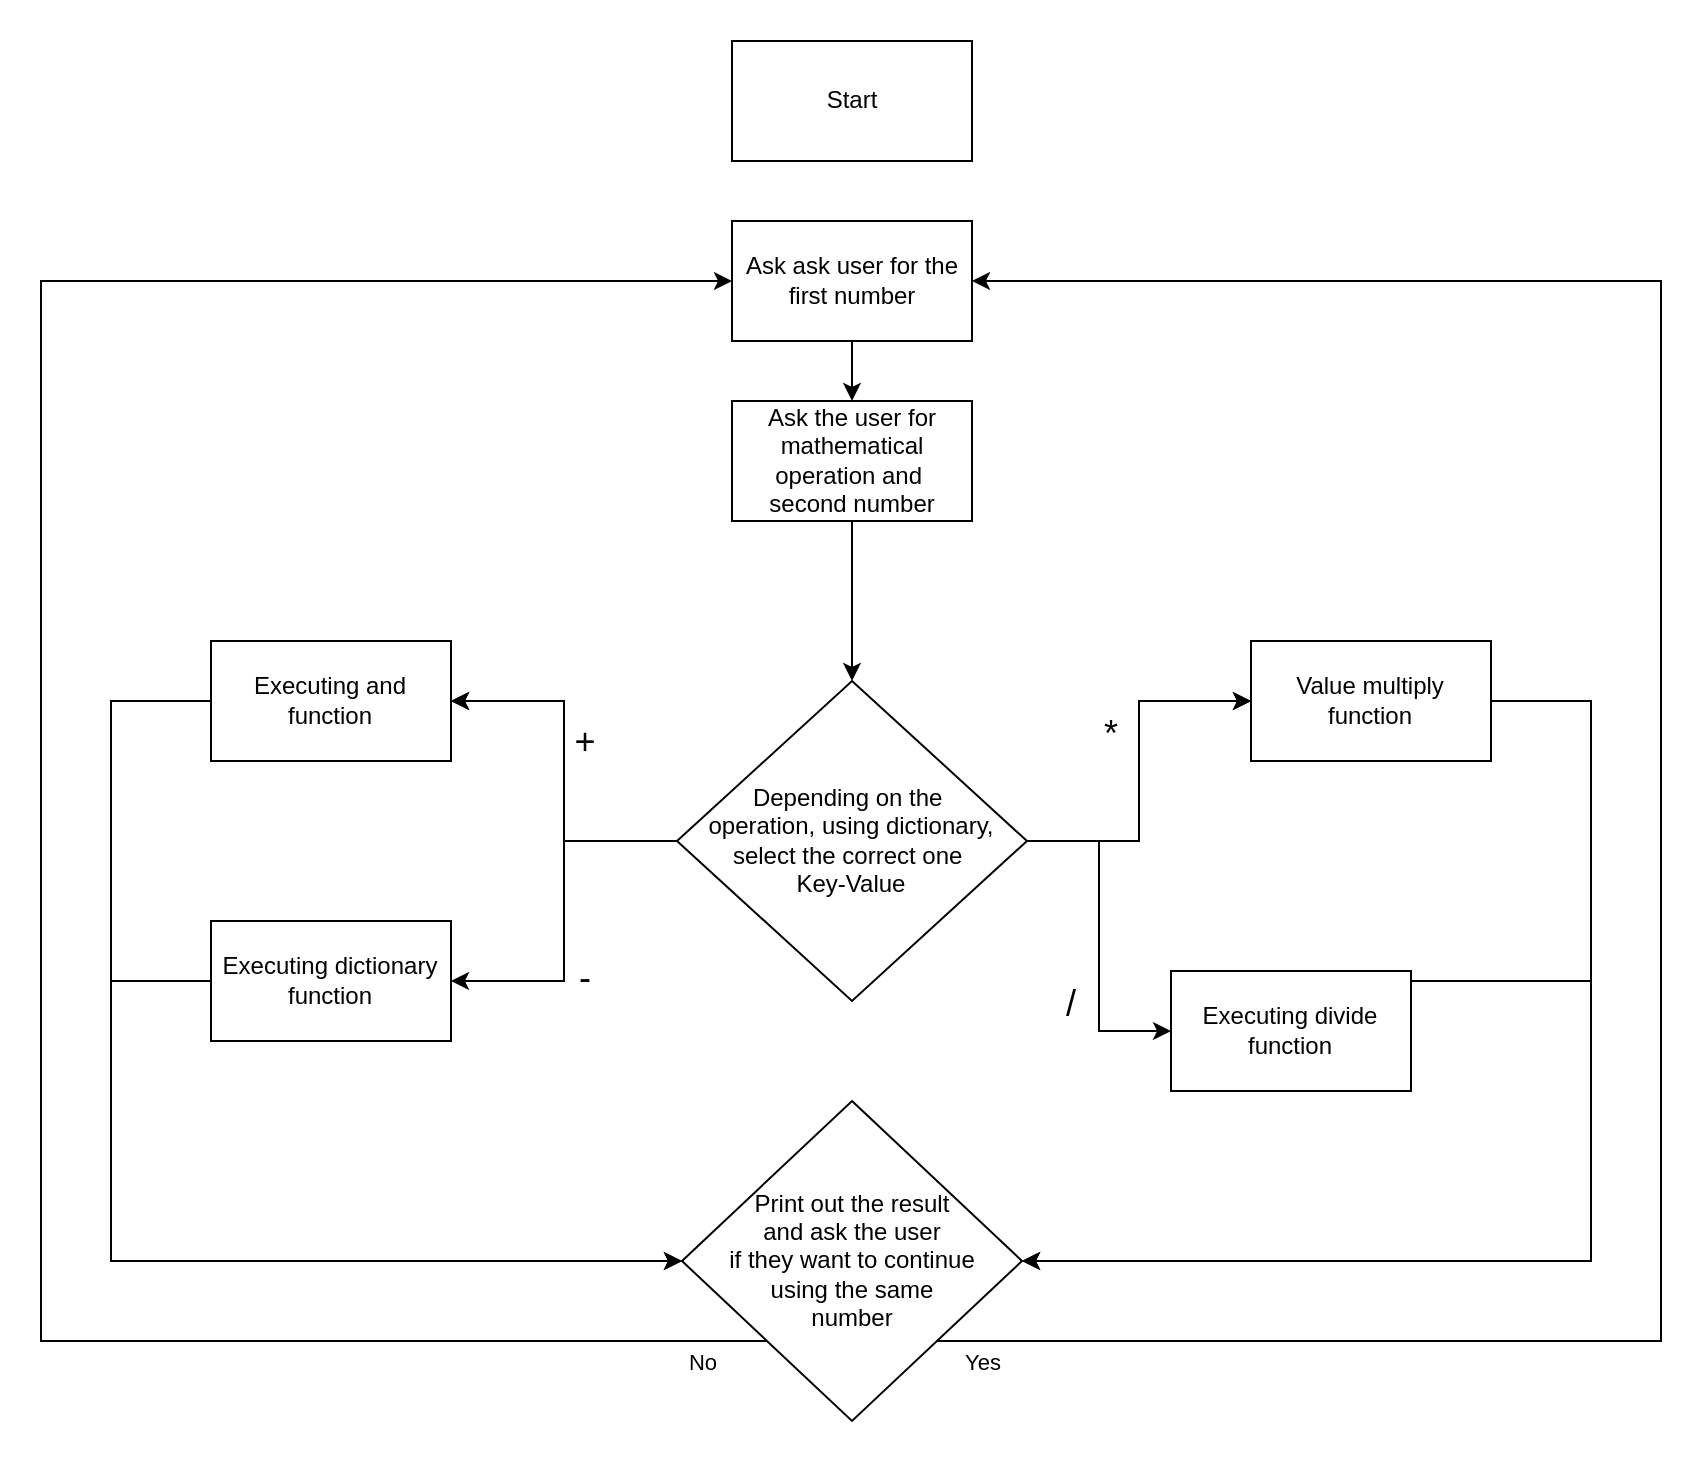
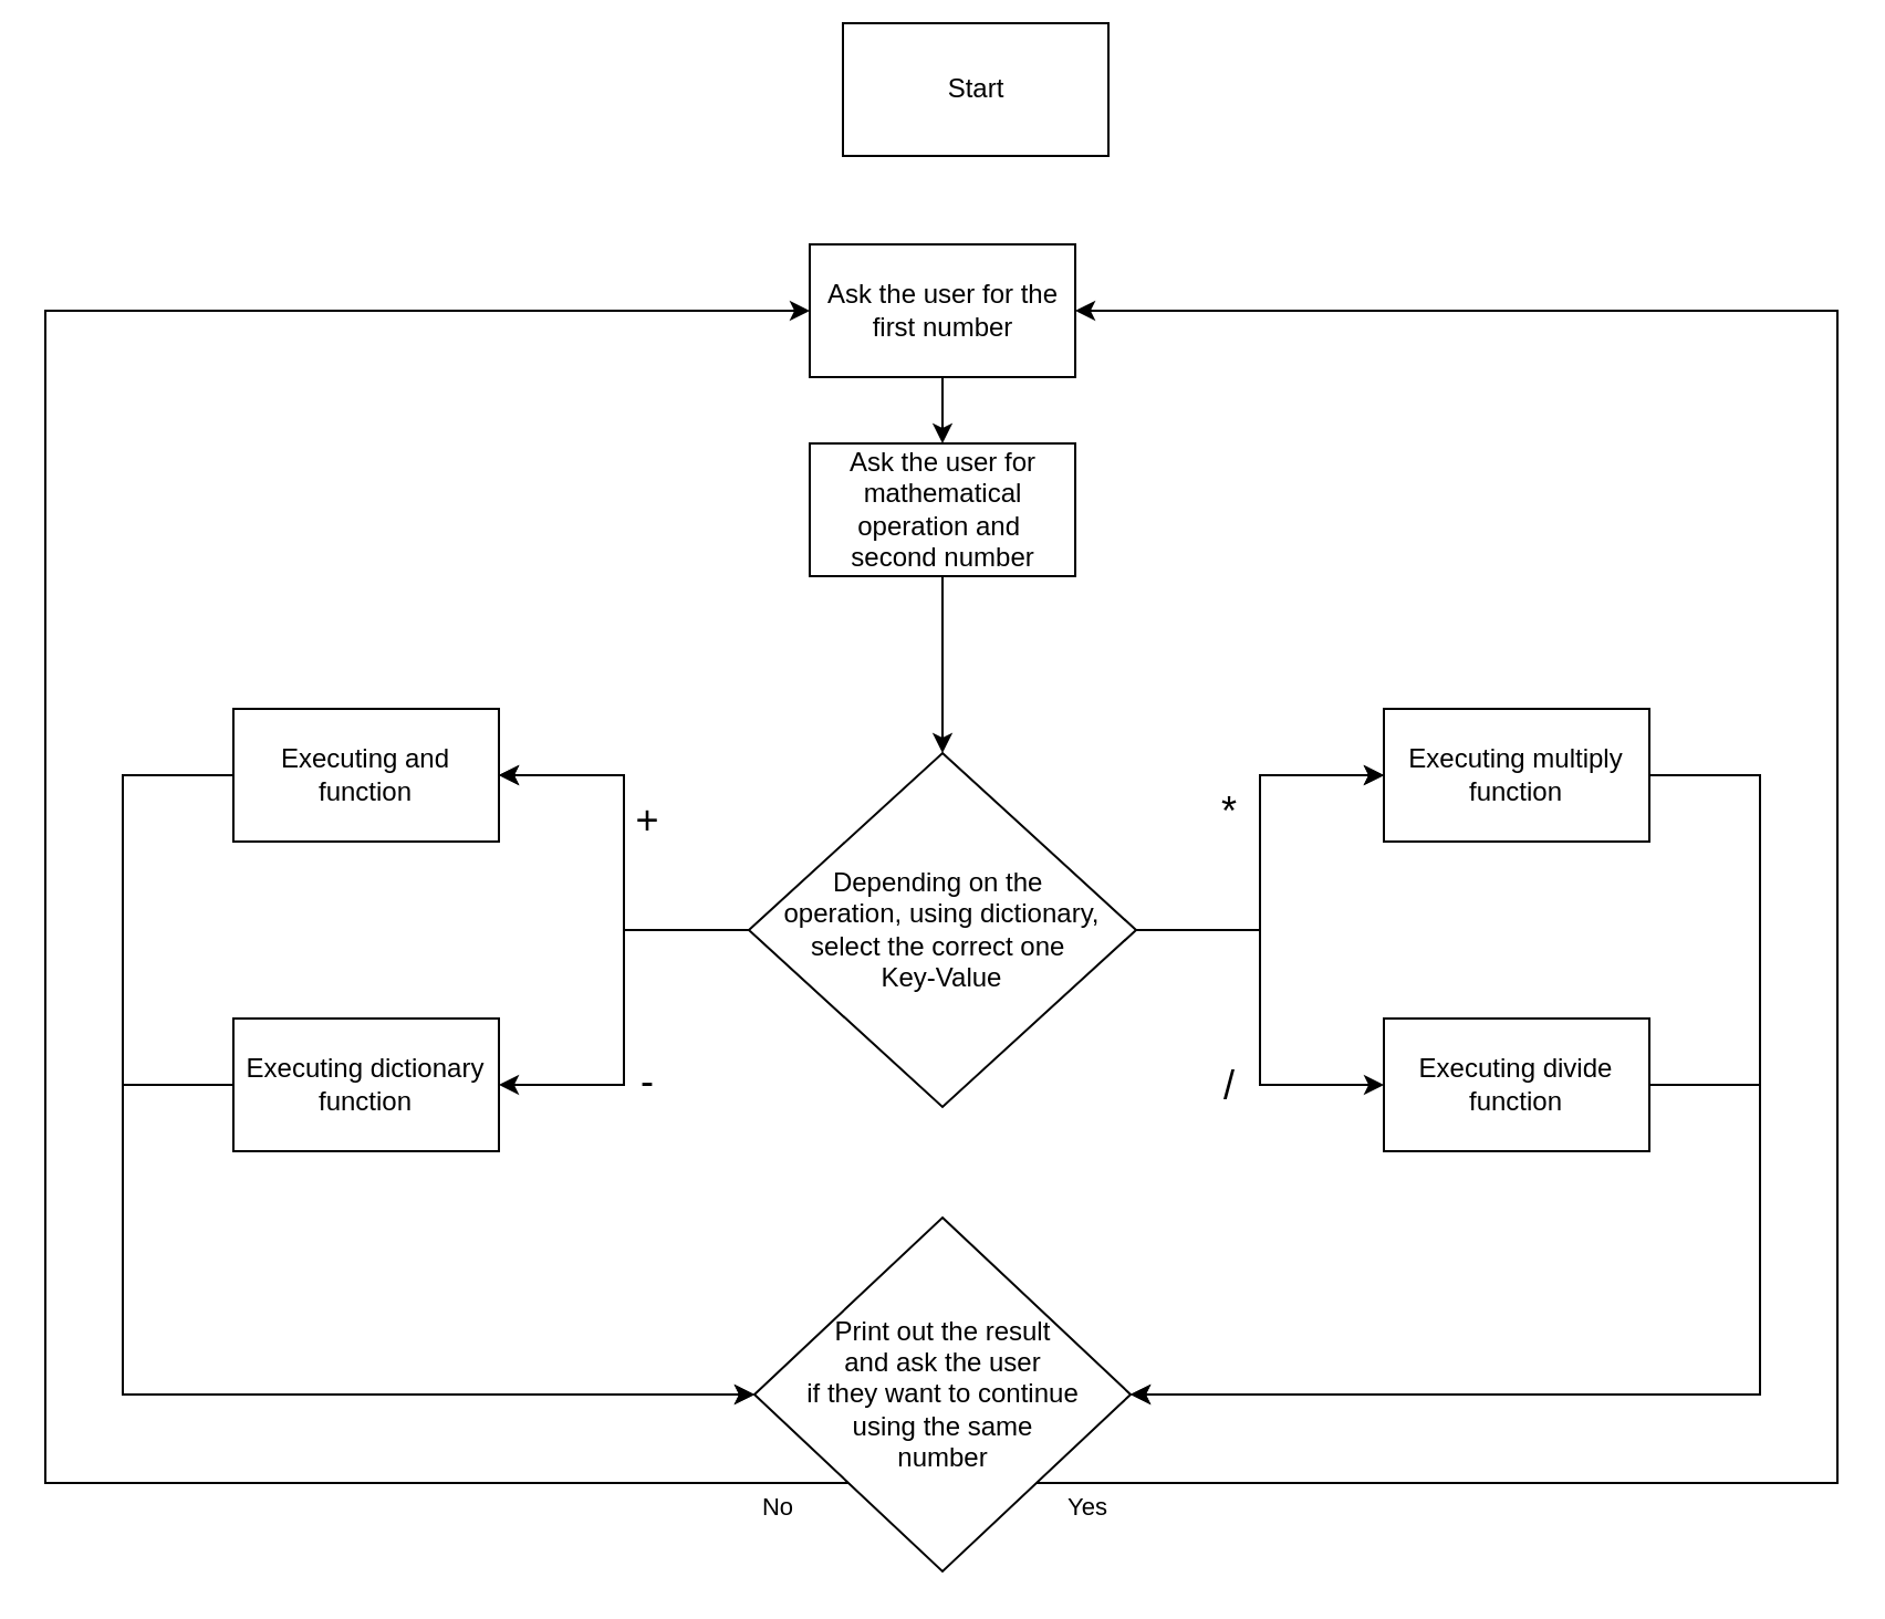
  <mxCell id="0" />
  <mxCell id="1" parent="0" />
- <mxCell id="2" value="&lt;font style=&quot;font-size: 12px;&quot;&gt;Start&lt;/font&gt;" style="rounded=0;whiteSpace=wrap;html=1;" vertex="1" parent="1"><mxGeometry x="365.5" y="20" width="120" height="60" as="geometry" /></mxCell>
+ <mxCell id="2" value="&lt;font style=&quot;font-size: 12px;&quot;&gt;Start&lt;/font&gt;" style="rounded=0;whiteSpace=wrap;html=1;" vertex="1" parent="1"><mxGeometry x="380.5" y="10" width="120" height="60" as="geometry" /></mxCell>
  <mxCell id="3" value="" style="edgeStyle=orthogonalEdgeStyle;rounded=0;orthogonalLoop=1;jettySize=auto;html=1;" edge="1" parent="1" source="4" target="24"><mxGeometry relative="1" as="geometry" /></mxCell>
- <mxCell id="4" value="&lt;font style=&quot;font-size: 12px;&quot;&gt;Ask ask user for the first number&lt;/font&gt;" style="whiteSpace=wrap;html=1;rounded=0;" vertex="1" parent="1"><mxGeometry x="365.5" y="110" width="120" height="60" as="geometry" /></mxCell>
+ <mxCell id="4" value="&lt;font style=&quot;font-size: 12px;&quot;&gt;Ask the user for the first number&lt;/font&gt;" style="whiteSpace=wrap;html=1;rounded=0;" vertex="1" parent="1"><mxGeometry x="365.5" y="110" width="120" height="60" as="geometry" /></mxCell>
  <mxCell id="5" value="" style="edgeStyle=orthogonalEdgeStyle;rounded=0;orthogonalLoop=1;jettySize=auto;html=1;" edge="1" parent="1" source="15" target="17"><mxGeometry relative="1" as="geometry" /></mxCell>
  <mxCell id="6" value="" style="edgeStyle=orthogonalEdgeStyle;rounded=0;orthogonalLoop=1;jettySize=auto;html=1;" edge="1" parent="1" source="15" target="17"><mxGeometry relative="1" as="geometry" /></mxCell>
  <mxCell id="7" value="&lt;font style=&quot;font-size: 18px;&quot;&gt;+&lt;/font&gt;" style="edgeLabel;html=1;align=center;verticalAlign=middle;resizable=0;points=[];" vertex="1" connectable="0" parent="6"><mxGeometry x="0.31" relative="1" as="geometry"><mxPoint x="10" y="14" as="offset" /></mxGeometry></mxCell>
  <mxCell id="8" value="" style="edgeStyle=orthogonalEdgeStyle;rounded=0;orthogonalLoop=1;jettySize=auto;html=1;" edge="1" parent="1" source="15" target="19"><mxGeometry relative="1" as="geometry" /></mxCell>
  <mxCell id="9" value="&lt;font style=&quot;font-size: 18px;&quot;&gt;-&lt;/font&gt;" style="edgeLabel;html=1;align=center;verticalAlign=middle;resizable=0;points=[];" vertex="1" connectable="0" parent="8"><mxGeometry x="0.33" relative="1" as="geometry"><mxPoint x="10" y="3" as="offset" /></mxGeometry></mxCell>
  <mxCell id="10" value="" style="edgeStyle=orthogonalEdgeStyle;rounded=0;orthogonalLoop=1;jettySize=auto;html=1;" edge="1" parent="1" source="15" target="21"><mxGeometry relative="1" as="geometry" /></mxCell>
  <mxCell id="11" value="" style="edgeStyle=orthogonalEdgeStyle;rounded=0;orthogonalLoop=1;jettySize=auto;html=1;" edge="1" parent="1" source="15" target="21"><mxGeometry relative="1" as="geometry" /></mxCell>
  <mxCell id="12" value="&lt;font style=&quot;font-size: 18px;&quot;&gt;*&lt;/font&gt;" style="edgeLabel;html=1;align=center;verticalAlign=middle;resizable=0;points=[];" vertex="1" connectable="0" parent="11"><mxGeometry x="0.207" y="-3" relative="1" as="geometry"><mxPoint x="-18" as="offset" /></mxGeometry></mxCell>
  <mxCell id="13" value="" style="edgeStyle=orthogonalEdgeStyle;rounded=0;orthogonalLoop=1;jettySize=auto;html=1;" edge="1" parent="1" source="15" target="23"><mxGeometry relative="1" as="geometry" /></mxCell>
  <mxCell id="14" value="&lt;font style=&quot;font-size: 18px;&quot;&gt;/&lt;/font&gt;" style="edgeLabel;html=1;align=center;verticalAlign=middle;resizable=0;points=[];" vertex="1" connectable="0" parent="13"><mxGeometry x="0.241" relative="1" as="geometry"><mxPoint x="-15" y="13" as="offset" /></mxGeometry></mxCell>
  <mxCell id="15" value="Depending on the&amp;nbsp;&lt;div&gt;operation, using dictionary, select the correct one&amp;nbsp;&lt;/div&gt;&lt;div&gt;Key-Value&lt;/div&gt;" style="rhombus;whiteSpace=wrap;html=1;rounded=0;" vertex="1" parent="1"><mxGeometry x="338" y="340" width="175" height="160" as="geometry" /></mxCell>
  <mxCell id="16" style="edgeStyle=orthogonalEdgeStyle;rounded=0;orthogonalLoop=1;jettySize=auto;html=1;entryX=0;entryY=0.5;entryDx=0;entryDy=0;" edge="1" parent="1" source="17" target="30"><mxGeometry relative="1" as="geometry"><mxPoint x="55" y="640" as="targetPoint" /><Array as="points"><mxPoint x="55" y="350" /><mxPoint x="55" y="630" /></Array></mxGeometry></mxCell>
  <mxCell id="17" value="Executing and function" style="whiteSpace=wrap;html=1;rounded=0;" vertex="1" parent="1"><mxGeometry x="105" y="320" width="120" height="60" as="geometry" /></mxCell>
  <mxCell id="18" value="" style="edgeStyle=orthogonalEdgeStyle;rounded=0;orthogonalLoop=1;jettySize=auto;html=1;exitX=0;exitY=0.5;exitDx=0;exitDy=0;entryX=0;entryY=0.5;entryDx=0;entryDy=0;" edge="1" parent="1" source="19" target="30"><mxGeometry relative="1" as="geometry"><mxPoint x="365.5" y="630.029" as="targetPoint" /><Array as="points"><mxPoint x="55" y="490" /><mxPoint x="55" y="630" /></Array></mxGeometry></mxCell>
  <mxCell id="19" value="Executing dictionary function" style="whiteSpace=wrap;html=1;rounded=0;" vertex="1" parent="1"><mxGeometry x="105" y="460" width="120" height="60" as="geometry" /></mxCell>
  <mxCell id="20" style="edgeStyle=orthogonalEdgeStyle;rounded=0;orthogonalLoop=1;jettySize=auto;html=1;entryX=1;entryY=0.5;entryDx=0;entryDy=0;" edge="1" parent="1" source="21" target="30"><mxGeometry relative="1" as="geometry"><mxPoint x="485.5" y="630" as="targetPoint" /><Array as="points"><mxPoint x="795" y="350" /><mxPoint x="795" y="630" /><mxPoint x="520" y="630" /></Array></mxGeometry></mxCell>
- <mxCell id="21" value="Value multiply function" style="whiteSpace=wrap;html=1;rounded=0;" vertex="1" parent="1"><mxGeometry x="625" y="320" width="120" height="60" as="geometry" /></mxCell>
+ <mxCell id="21" value="Executing multiply function" style="whiteSpace=wrap;html=1;rounded=0;" vertex="1" parent="1"><mxGeometry x="625" y="320" width="120" height="60" as="geometry" /></mxCell>
  <mxCell id="22" style="edgeStyle=orthogonalEdgeStyle;rounded=0;orthogonalLoop=1;jettySize=auto;html=1;entryX=1;entryY=0.5;entryDx=0;entryDy=0;" edge="1" parent="1" source="23" target="30"><mxGeometry relative="1" as="geometry"><mxPoint x="485.5" y="630" as="targetPoint" /><Array as="points"><mxPoint x="795" y="490" /><mxPoint x="795" y="630" /></Array></mxGeometry></mxCell>
- <mxCell id="23" value="Executing divide function" style="whiteSpace=wrap;html=1;rounded=0;" vertex="1" parent="1"><mxGeometry x="585" y="485" width="120" height="60" as="geometry" /></mxCell>
+ <mxCell id="23" value="Executing divide function" style="whiteSpace=wrap;html=1;rounded=0;" vertex="1" parent="1"><mxGeometry x="625" y="460" width="120" height="60" as="geometry" /></mxCell>
  <mxCell id="24" value="Ask the user for mathematical operation and&amp;nbsp;&lt;div&gt;second number&lt;/div&gt;" style="whiteSpace=wrap;html=1;rounded=0;" vertex="1" parent="1"><mxGeometry x="365.5" y="200" width="120" height="60" as="geometry" /></mxCell>
  <mxCell id="25" style="edgeStyle=orthogonalEdgeStyle;rounded=0;orthogonalLoop=1;jettySize=auto;html=1;entryX=0.5;entryY=0;entryDx=0;entryDy=0;" edge="1" parent="1" source="24" target="15"><mxGeometry relative="1" as="geometry" /></mxCell>
  <mxCell id="26" style="edgeStyle=orthogonalEdgeStyle;rounded=0;orthogonalLoop=1;jettySize=auto;html=1;exitX=0;exitY=1;exitDx=0;exitDy=0;entryX=0;entryY=0.5;entryDx=0;entryDy=0;" edge="1" parent="1" source="30" target="4"><mxGeometry relative="1" as="geometry"><Array as="points"><mxPoint x="20" y="670" /><mxPoint x="20" y="140" /></Array></mxGeometry></mxCell>
  <mxCell id="27" value="No" style="edgeLabel;html=1;align=center;verticalAlign=middle;resizable=0;points=[];" vertex="1" connectable="0" parent="26"><mxGeometry x="-0.896" y="1" relative="1" as="geometry"><mxPoint x="31" y="9" as="offset" /></mxGeometry></mxCell>
  <mxCell id="28" style="edgeStyle=orthogonalEdgeStyle;rounded=0;orthogonalLoop=1;jettySize=auto;html=1;exitX=1;exitY=1;exitDx=0;exitDy=0;entryX=1;entryY=0.5;entryDx=0;entryDy=0;" edge="1" parent="1" source="30" target="4"><mxGeometry relative="1" as="geometry"><Array as="points"><mxPoint x="830" y="670" /><mxPoint x="830" y="140" /></Array></mxGeometry></mxCell>
  <mxCell id="29" value="Yes" style="edgeLabel;html=1;align=center;verticalAlign=middle;resizable=0;points=[];" vertex="1" connectable="0" parent="28"><mxGeometry x="-0.95" y="-1" relative="1" as="geometry"><mxPoint x="-9" y="9" as="offset" /></mxGeometry></mxCell>
  <mxCell id="30" value="Print out the result&lt;div&gt;and&amp;nbsp;&lt;span style=&quot;background-color: initial;&quot;&gt;ask the user&lt;/span&gt;&lt;div&gt;if they want to continue&lt;/div&gt;&lt;div&gt;using the same&lt;/div&gt;&lt;div&gt;number&lt;/div&gt;&lt;/div&gt;" style="rhombus;whiteSpace=wrap;html=1;" vertex="1" parent="1"><mxGeometry x="340.5" y="550" width="170" height="160" as="geometry" /></mxCell>
